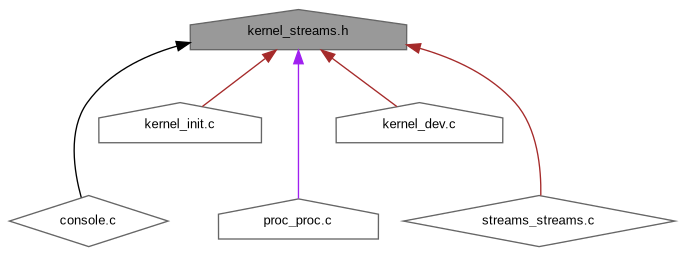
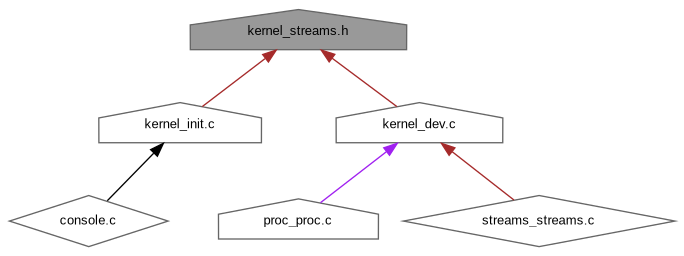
  digraph {
    fontname="Liberation Sans"
    node [color=grey40 fillcolor=white fontname="Liberation Sans" fontsize=10 shape=house style=filled]
    edge [color=brown dir=back fontname="Liberation Sans" fontsize=10 labelfontname=Helvetica labelfontsize=10 style=solid]
    n1 [color=gray40 fillcolor=grey60 fontcolor=black height=0.2 label="kernel_streams.h" width=0.4]
    n2 [height=0.2 label="console.c" shape=diamond width=0.4]
    n3 [height=0.2 label="kernel_dev.c" width=0.4]
    n4 [height=0.2 label="kernel_init.c" width=0.4]
    n5 [height=0.2 label="proc_proc.c" width=0.4]
    n6 [height=0.2 label="streams_streams.c" shape=diamond width=0.4]
-   n1 -> n2 [color=black]
+   n4 -> n2 [color=black]
    n1 -> n3
    n1 -> n4
-   n1 -> n5 [color=purple]
-   n1 -> n6
+   n3 -> n5 [color=purple]
+   n3 -> n6
  }
